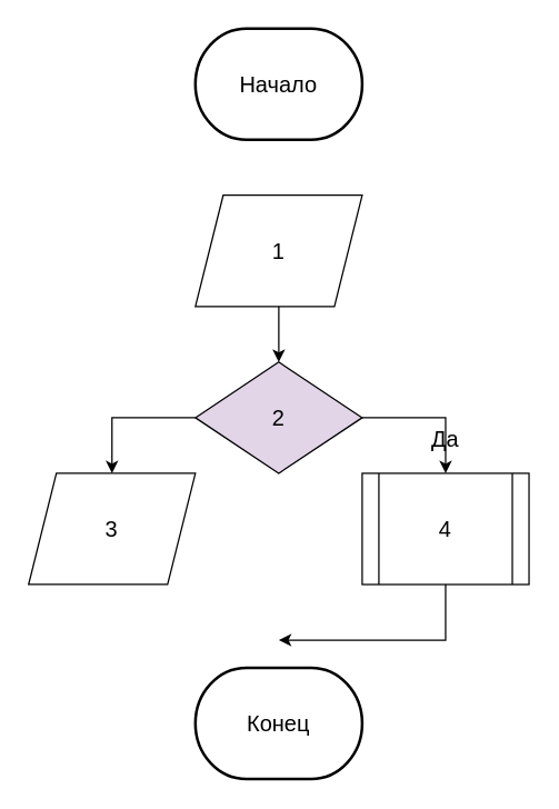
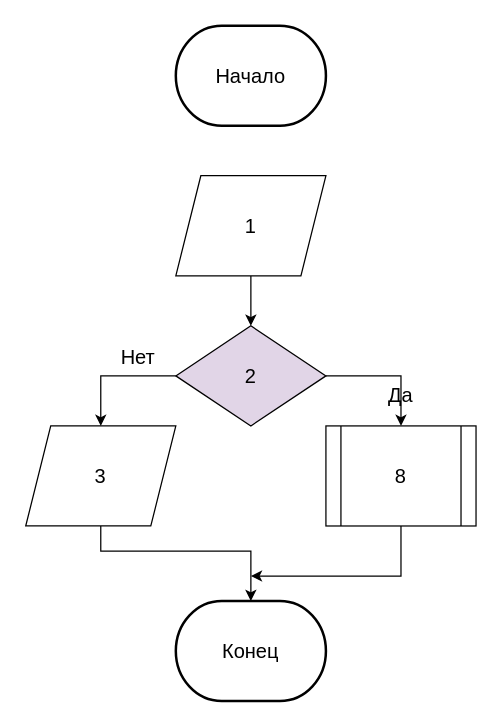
  <mxCell id="0" />
  <mxCell id="1" parent="0" />
  <mxCell id="2" value="&lt;font style=&quot;font-size: 16px;&quot;&gt;Конец&lt;/font&gt;" style="strokeWidth=2;html=1;shape=mxgraph.flowchart.terminator;whiteSpace=wrap;" vertex="1" parent="1"><mxGeometry x="140" y="480" width="120" height="80" as="geometry" /></mxCell>
  <mxCell id="3" value="&lt;font style=&quot;font-size: 16px;&quot;&gt;Начало&lt;/font&gt;" style="strokeWidth=2;html=1;shape=mxgraph.flowchart.terminator;whiteSpace=wrap;" vertex="1" parent="1"><mxGeometry x="140" y="20" width="120" height="80" as="geometry" /></mxCell>
  <mxCell id="4" style="edgeStyle=orthogonalEdgeStyle;rounded=0;orthogonalLoop=1;jettySize=auto;html=1;entryX=0.5;entryY=0;entryDx=0;entryDy=0;fontSize=16;" edge="1" parent="1" source="6"><mxGeometry relative="1" as="geometry"><Array as="points"><mxPoint x="320" y="300" /></Array><mxPoint x="320" y="340" as="targetPoint" /></mxGeometry></mxCell>
  <mxCell id="5" style="edgeStyle=orthogonalEdgeStyle;rounded=0;orthogonalLoop=1;jettySize=auto;html=1;fontSize=16;" edge="1" parent="1" source="6"><mxGeometry relative="1" as="geometry"><Array as="points"><mxPoint x="80" y="300" /></Array><mxPoint x="80" y="340" as="targetPoint" /></mxGeometry></mxCell>
  <mxCell id="6" value="2" style="rhombus;whiteSpace=wrap;html=1;fontSize=16;fillColor=#e1d5e7;" vertex="1" parent="1"><mxGeometry x="140" y="260" width="120" height="80" as="geometry" /></mxCell>
  <mxCell id="7" value="Да" style="text;html=1;strokeColor=none;fillColor=none;align=center;verticalAlign=middle;whiteSpace=wrap;rounded=0;fontSize=16;" vertex="1" parent="1"><mxGeometry x="290" y="300" width="60" height="30" as="geometry" /></mxCell>
+ <mxCell id="8" value="Нет" style="text;html=1;strokeColor=none;fillColor=none;align=center;verticalAlign=middle;whiteSpace=wrap;rounded=0;fontSize=16;" vertex="1" parent="1"><mxGeometry x="80" y="270" width="60" height="30" as="geometry" /></mxCell>
  <mxCell id="9" style="edgeStyle=orthogonalEdgeStyle;rounded=0;orthogonalLoop=1;jettySize=auto;html=1;fontSize=16;endArrow=classic;endFill=1;" edge="1" parent="1" source="10"><mxGeometry relative="1" as="geometry"><mxPoint x="200" y="460" as="targetPoint" /><Array as="points"><mxPoint x="320" y="460" /></Array></mxGeometry></mxCell>
- <mxCell id="10" value="4" style="shape=process;whiteSpace=wrap;html=1;backgroundOutline=1;fontSize=16;" vertex="1" parent="1"><mxGeometry x="260" y="340" width="120" height="80" as="geometry" /></mxCell>
+ <mxCell id="10" value="8" style="shape=process;whiteSpace=wrap;html=1;backgroundOutline=1;fontSize=16;" vertex="1" parent="1"><mxGeometry x="260" y="340" width="120" height="80" as="geometry" /></mxCell>
+ <mxCell id="11" style="edgeStyle=orthogonalEdgeStyle;rounded=0;orthogonalLoop=1;jettySize=auto;html=1;entryX=0.5;entryY=0;entryDx=0;entryDy=0;entryPerimeter=0;fontSize=16;endArrow=classic;endFill=1;" edge="1" parent="1" source="12" target="2"><mxGeometry relative="1" as="geometry"><Array as="points"><mxPoint x="80" y="440" /><mxPoint x="200" y="440" /></Array></mxGeometry></mxCell>
  <mxCell id="12" value="3" style="shape=parallelogram;perimeter=parallelogramPerimeter;whiteSpace=wrap;html=1;fixedSize=1;fontSize=16;" vertex="1" parent="1"><mxGeometry x="20" y="340" width="120" height="80" as="geometry" /></mxCell>
  <mxCell id="13" style="edgeStyle=orthogonalEdgeStyle;rounded=0;orthogonalLoop=1;jettySize=auto;html=1;entryX=0.5;entryY=0;entryDx=0;entryDy=0;fontSize=16;endArrow=classic;endFill=1;" edge="1" parent="1" source="14" target="6"><mxGeometry relative="1" as="geometry" /></mxCell>
  <mxCell id="14" value="1" style="shape=parallelogram;perimeter=parallelogramPerimeter;whiteSpace=wrap;html=1;fixedSize=1;fontSize=16;" vertex="1" parent="1"><mxGeometry x="140" y="140" width="120" height="80" as="geometry" /></mxCell>
